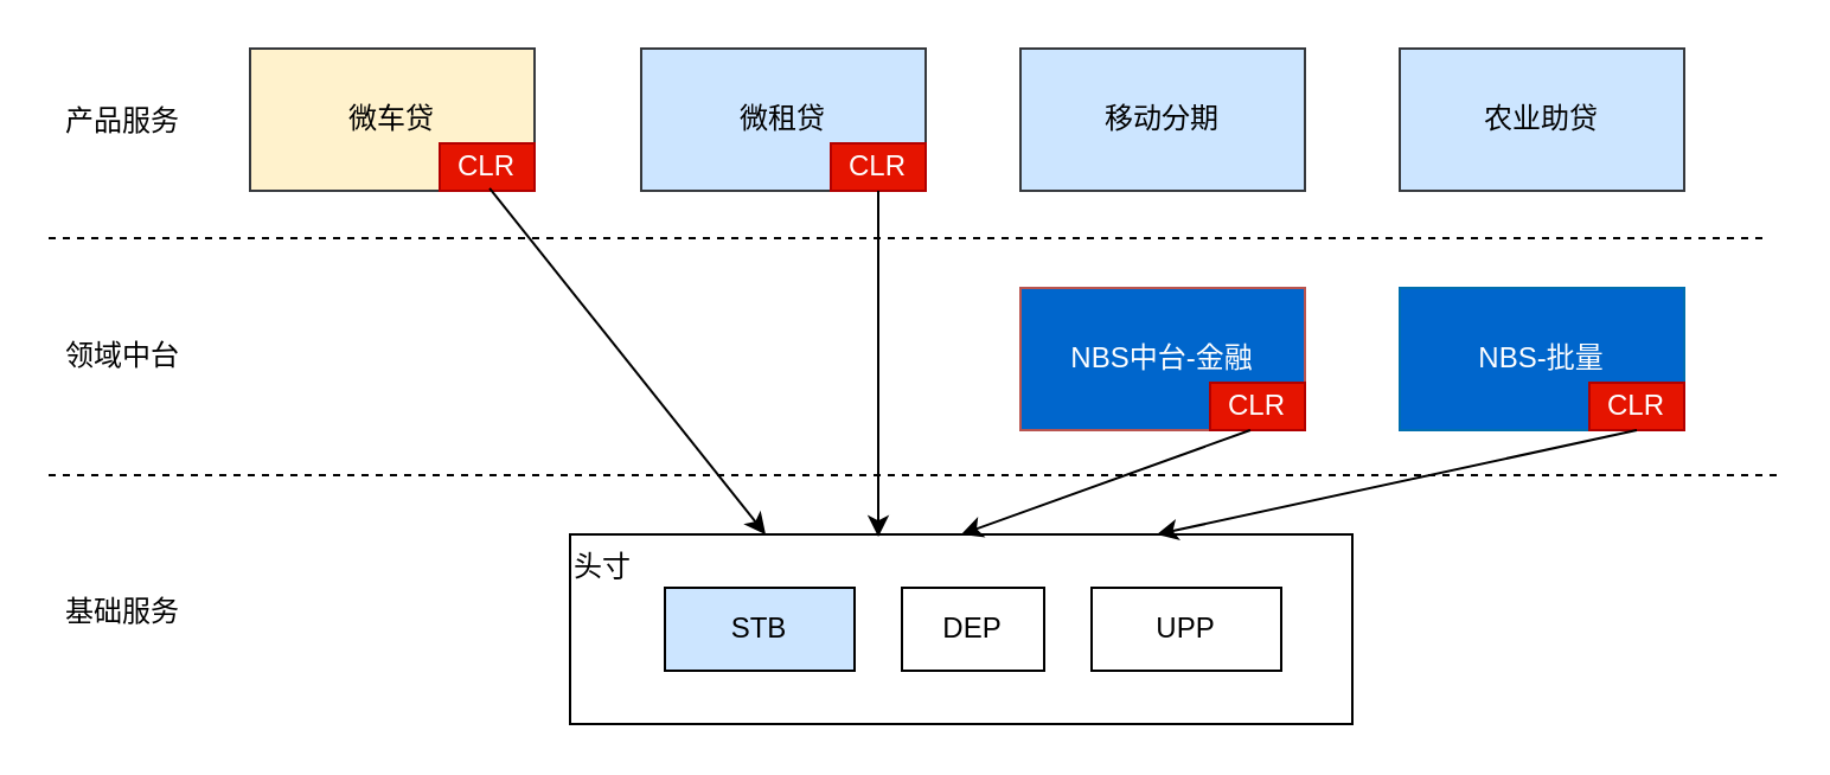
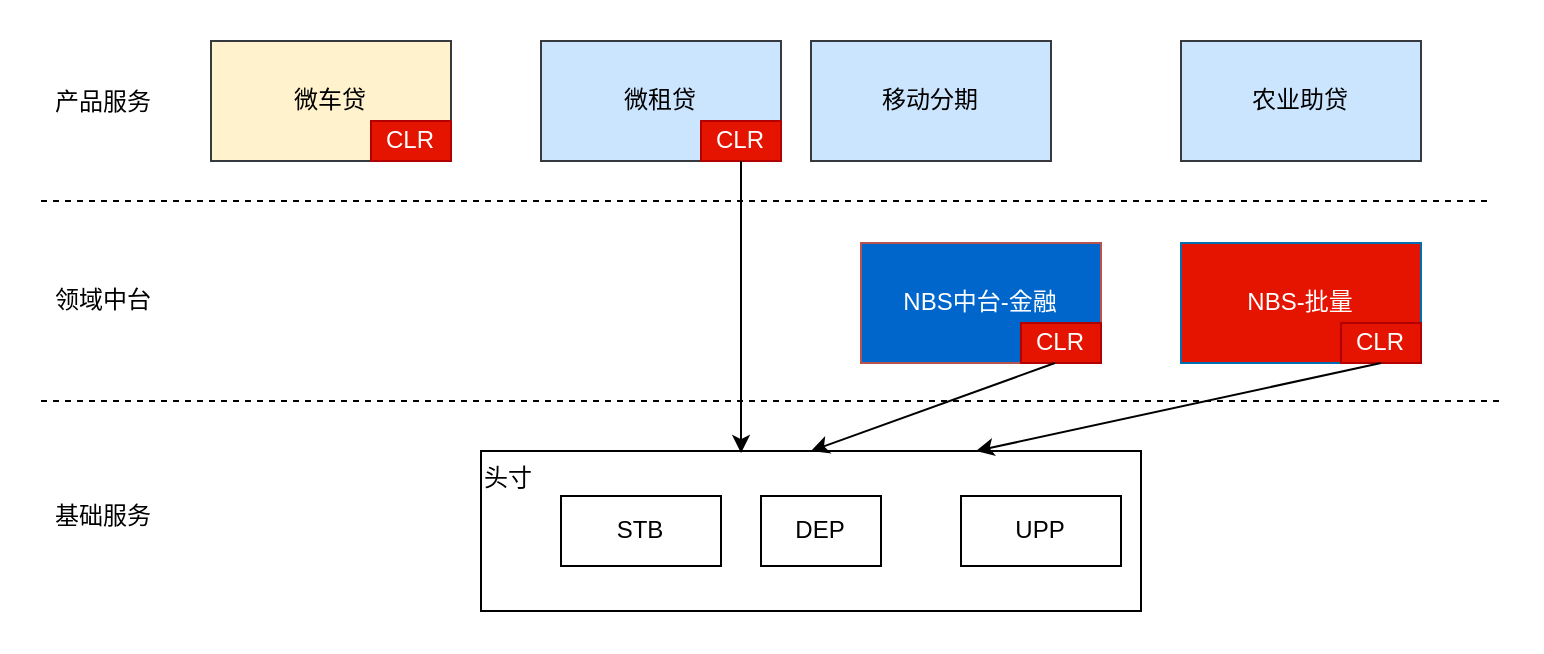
  <mxCell id="0" />
  <mxCell id="1" parent="0" />
  <mxCell id="2" value="微车贷" style="rounded=0;whiteSpace=wrap;html=1;fillColor=#fff2cc;strokeColor=#36393d;" vertex="1" parent="1"><mxGeometry x="105" y="20" width="120" height="60" as="geometry" /></mxCell>
  <mxCell id="3" value="微租贷" style="rounded=0;whiteSpace=wrap;html=1;fillColor=#cce5ff;strokeColor=#36393d;" vertex="1" parent="1"><mxGeometry x="270" y="20" width="120" height="60" as="geometry" /></mxCell>
  <mxCell id="4" value="CLR" style="rounded=0;whiteSpace=wrap;html=1;fillColor=#e51400;strokeColor=#B20000;fontColor=#ffffff;" vertex="1" parent="1"><mxGeometry x="185" y="60" width="40" height="20" as="geometry" /></mxCell>
  <mxCell id="5" value="CLR" style="rounded=0;whiteSpace=wrap;html=1;fillColor=#e51400;strokeColor=#B20000;fontColor=#ffffff;" vertex="1" parent="1"><mxGeometry x="350" y="60" width="40" height="20" as="geometry" /></mxCell>
  <mxCell id="6" value="" style="endArrow=none;dashed=1;html=1;" edge="1" parent="1"><mxGeometry width="50" height="50" relative="1" as="geometry"><mxPoint x="20" y="100" as="sourcePoint" /><mxPoint x="745" y="100" as="targetPoint" /></mxGeometry></mxCell>
  <mxCell id="7" value="NBS中台-金融" style="rounded=0;whiteSpace=wrap;html=1;fillColor=#0066CC;strokeColor=#b85450;fontColor=#FFFFFF;" vertex="1" parent="1"><mxGeometry x="430" y="121" width="120" height="60" as="geometry" /></mxCell>
- <mxCell id="8" value="NBS-批量" style="rounded=0;whiteSpace=wrap;html=1;fillColor=#0066CC;strokeColor=#006EAF;fontColor=#ffffff;" vertex="1" parent="1"><mxGeometry x="590" y="121" width="120" height="60" as="geometry" /></mxCell>
+ <mxCell id="8" value="NBS-批量" style="rounded=0;whiteSpace=wrap;html=1;fillColor=#e51400;strokeColor=#006EAF;fontColor=#ffffff;" vertex="1" parent="1"><mxGeometry x="590" y="121" width="120" height="60" as="geometry" /></mxCell>
  <mxCell id="9" value="CLR" style="rounded=0;whiteSpace=wrap;html=1;fillColor=#e51400;strokeColor=#B20000;fontColor=#ffffff;" vertex="1" parent="1"><mxGeometry x="510" y="161" width="40" height="20" as="geometry" /></mxCell>
  <mxCell id="10" value="CLR" style="rounded=0;whiteSpace=wrap;html=1;fillColor=#e51400;strokeColor=#B20000;fontColor=#ffffff;" vertex="1" parent="1"><mxGeometry x="670" y="161" width="40" height="20" as="geometry" /></mxCell>
- <mxCell id="11" value="移动分期" style="rounded=0;whiteSpace=wrap;html=1;fillColor=#cce5ff;strokeColor=#36393d;" vertex="1" parent="1"><mxGeometry x="430" y="20" width="120" height="60" as="geometry" /></mxCell>
+ <mxCell id="11" value="移动分期" style="rounded=0;whiteSpace=wrap;html=1;fillColor=#cce5ff;strokeColor=#36393d;" vertex="1" parent="1"><mxGeometry x="405" y="20" width="120" height="60" as="geometry" /></mxCell>
  <mxCell id="12" value="农业助贷" style="rounded=0;whiteSpace=wrap;html=1;fillColor=#cce5ff;strokeColor=#36393d;" vertex="1" parent="1"><mxGeometry x="590" y="20" width="120" height="60" as="geometry" /></mxCell>
  <mxCell id="13" value="" style="endArrow=none;dashed=1;html=1;" edge="1" parent="1"><mxGeometry width="50" height="50" relative="1" as="geometry"><mxPoint x="20" y="200" as="sourcePoint" /><mxPoint x="750" y="200" as="targetPoint" /></mxGeometry></mxCell>
  <mxCell id="14" value="头寸" style="rounded=0;whiteSpace=wrap;html=1;align=left;verticalAlign=top;" vertex="1" parent="1"><mxGeometry x="240" y="225" width="330" height="80" as="geometry" /></mxCell>
- <mxCell id="15" value="STB" style="rounded=0;whiteSpace=wrap;html=1;align=center;fillColor=#cce5ff;" vertex="1" parent="1"><mxGeometry x="280" y="247.5" width="80" height="35" as="geometry" /></mxCell>
+ <mxCell id="15" value="STB" style="rounded=0;whiteSpace=wrap;html=1;align=center;" vertex="1" parent="1"><mxGeometry x="280" y="247.5" width="80" height="35" as="geometry" /></mxCell>
  <mxCell id="16" value="DEP" style="rounded=0;whiteSpace=wrap;html=1;align=center;" vertex="1" parent="1"><mxGeometry x="380" y="247.5" width="60" height="35" as="geometry" /></mxCell>
- <mxCell id="17" value="UPP" style="rounded=0;whiteSpace=wrap;html=1;align=center;" vertex="1" parent="1"><mxGeometry x="460" y="247.5" width="80" height="35" as="geometry" /></mxCell>
- <mxCell id="18" value="" style="endArrow=classic;html=1;fontColor=#FFFFFF;exitX=0.842;exitY=0.983;exitDx=0;exitDy=0;exitPerimeter=0;entryX=0.25;entryY=0;entryDx=0;entryDy=0;" edge="1" parent="1" source="2" target="14"><mxGeometry width="50" height="50" relative="1" as="geometry"><mxPoint x="390" y="150" as="sourcePoint" /><mxPoint x="440" y="100" as="targetPoint" /></mxGeometry></mxCell>
+ <mxCell id="17" value="UPP" style="rounded=0;whiteSpace=wrap;html=1;align=center;" vertex="1" parent="1"><mxGeometry x="480" y="247.5" width="80" height="35" as="geometry" /></mxCell>
  <mxCell id="19" value="" style="endArrow=classic;html=1;fontColor=#FFFFFF;exitX=0.5;exitY=1;exitDx=0;exitDy=0;entryX=0.394;entryY=0.013;entryDx=0;entryDy=0;entryPerimeter=0;" edge="1" parent="1" source="5" target="14"><mxGeometry width="50" height="50" relative="1" as="geometry"><mxPoint x="206.04" y="78.98" as="sourcePoint" /><mxPoint x="322.5" y="225" as="targetPoint" /></mxGeometry></mxCell>
  <mxCell id="20" value="" style="endArrow=classic;html=1;fontColor=#FFFFFF;exitX=0.808;exitY=1;exitDx=0;exitDy=0;entryX=0.5;entryY=0;entryDx=0;entryDy=0;exitPerimeter=0;" edge="1" parent="1" source="7"><mxGeometry width="50" height="50" relative="1" as="geometry"><mxPoint x="370" y="80" as="sourcePoint" /><mxPoint x="405" y="225" as="targetPoint" /></mxGeometry></mxCell>
  <mxCell id="21" value="" style="endArrow=classic;html=1;fontColor=#FFFFFF;exitX=0.5;exitY=1;exitDx=0;exitDy=0;entryX=0.75;entryY=0;entryDx=0;entryDy=0;" edge="1" parent="1" source="10" target="14"><mxGeometry width="50" height="50" relative="1" as="geometry"><mxPoint x="526.96" y="181" as="sourcePoint" /><mxPoint x="405" y="225" as="targetPoint" /></mxGeometry></mxCell>
  <mxCell id="22" value="产品服务" style="text;html=1;align=center;verticalAlign=middle;resizable=0;points=[];autosize=1;fontColor=#000000;" vertex="1" parent="1"><mxGeometry x="21" y="41" width="60" height="20" as="geometry" /></mxCell>
  <mxCell id="23" value="领域中台" style="text;html=1;align=center;verticalAlign=middle;resizable=0;points=[];autosize=1;fontColor=#000000;" vertex="1" parent="1"><mxGeometry x="21" y="140" width="60" height="20" as="geometry" /></mxCell>
  <mxCell id="24" value="基础服务" style="text;html=1;align=center;verticalAlign=middle;resizable=0;points=[];autosize=1;fontColor=#000000;" vertex="1" parent="1"><mxGeometry x="21" y="247.5" width="60" height="20" as="geometry" /></mxCell>
